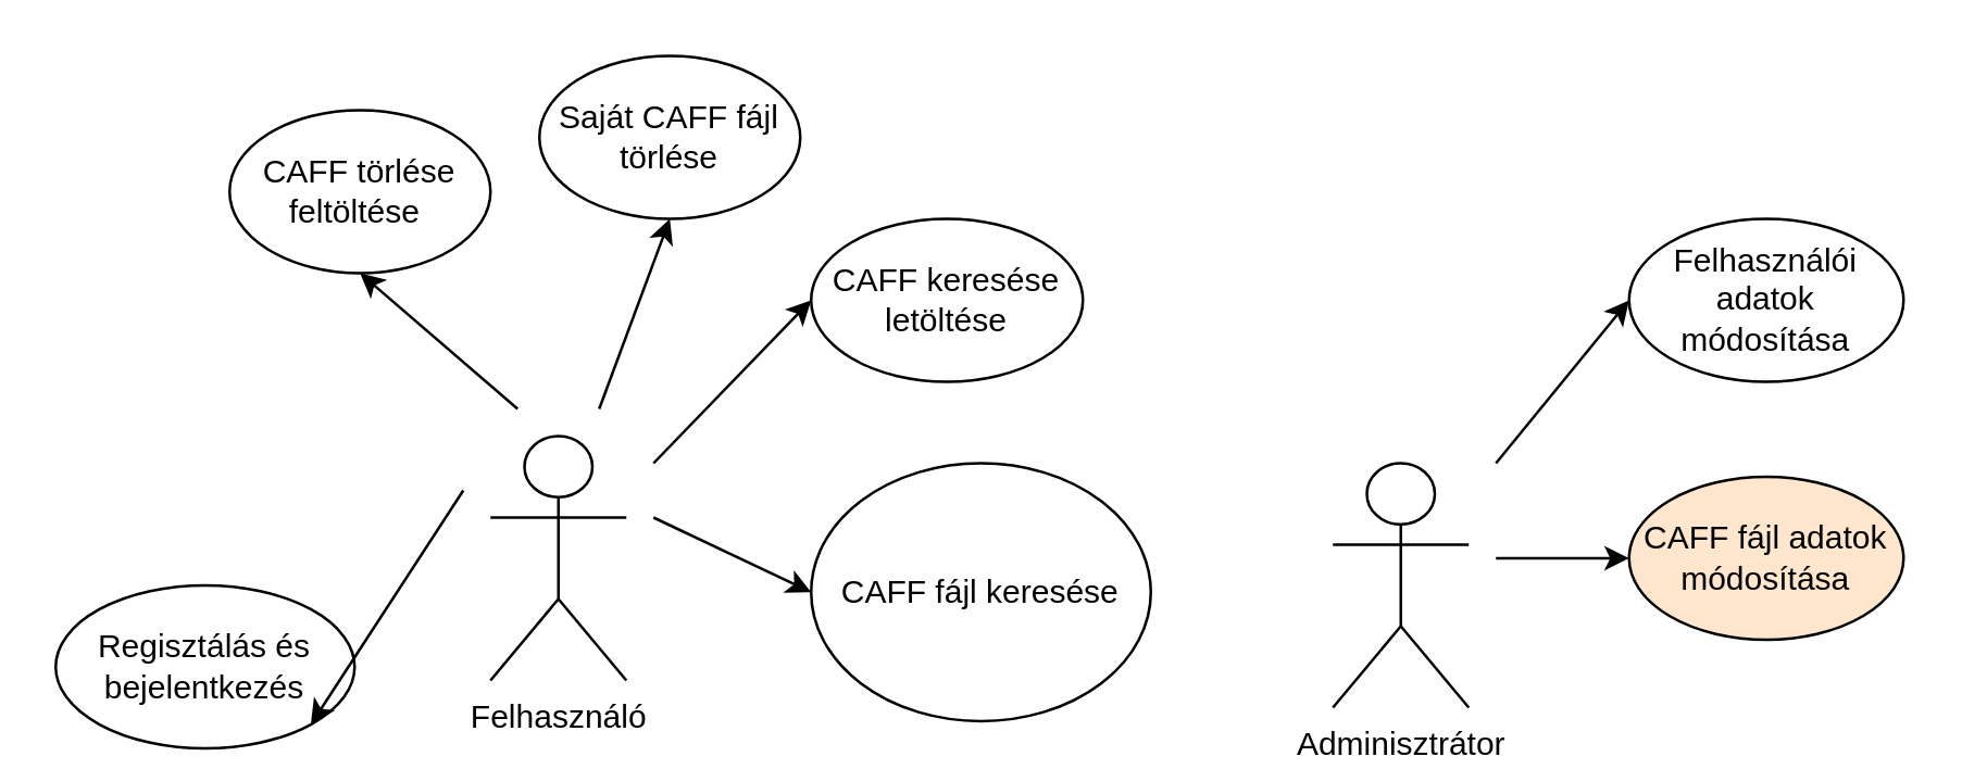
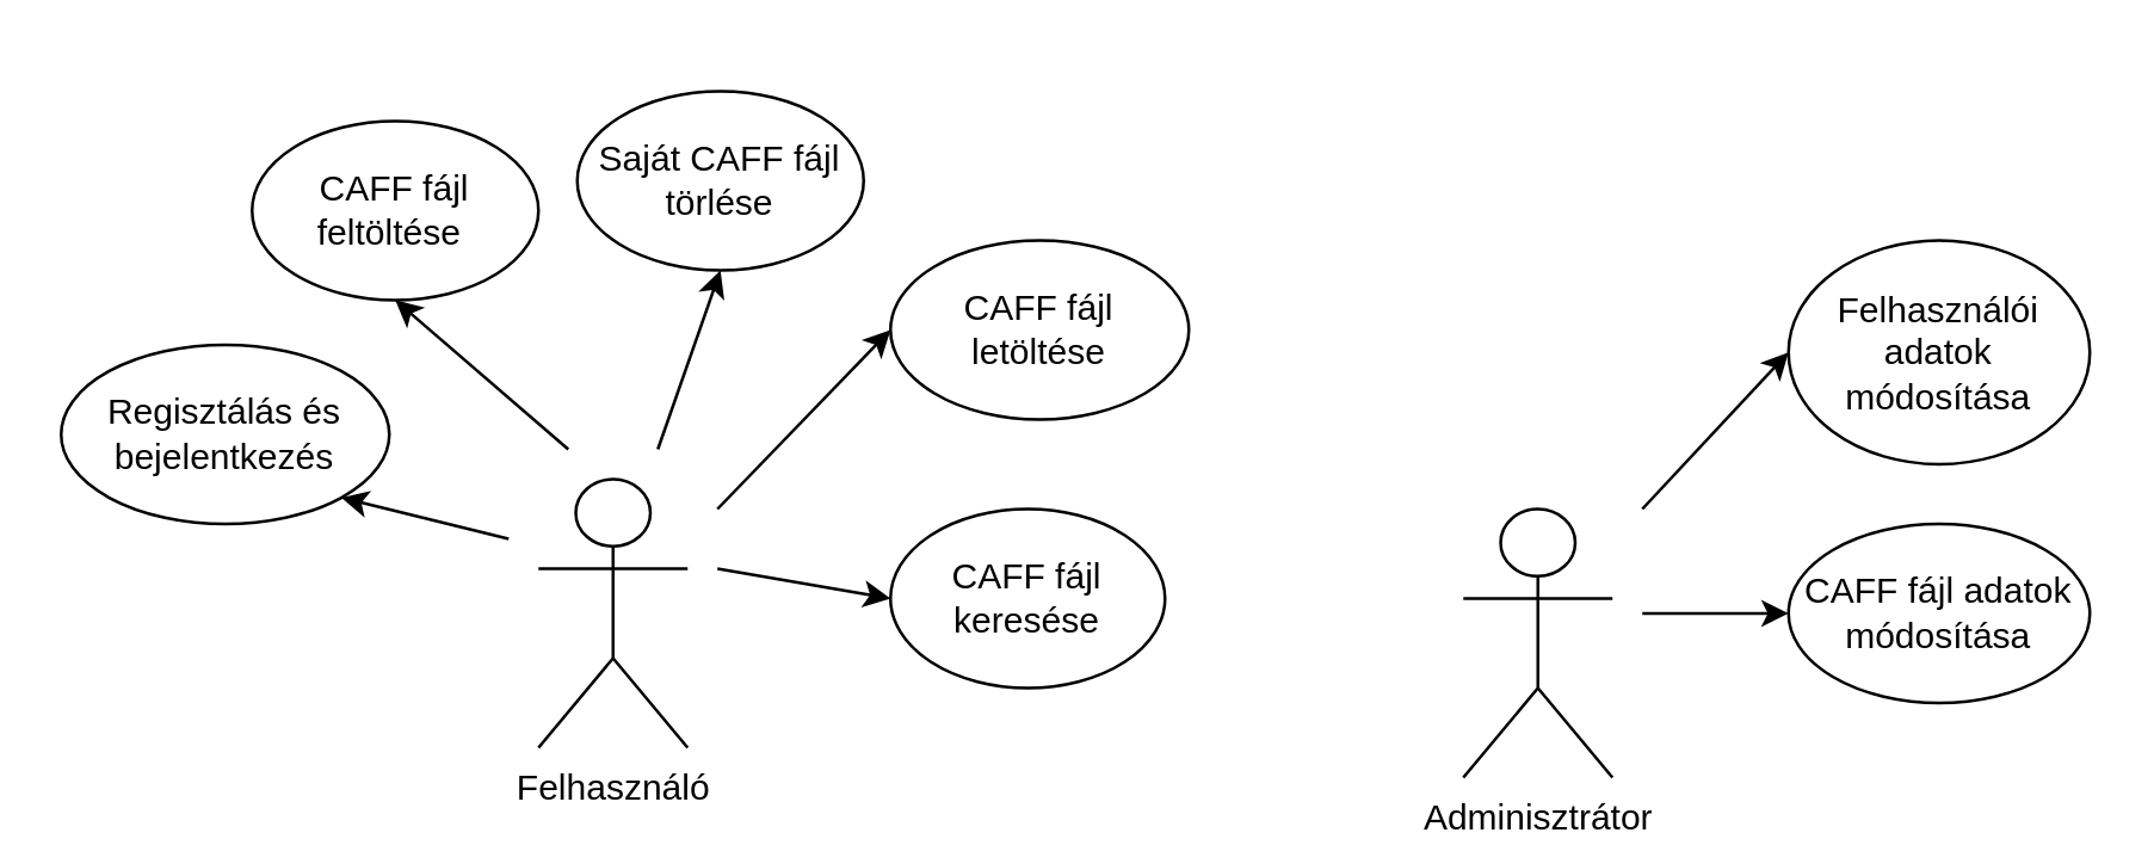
  <mxCell id="0" />
  <mxCell id="1" parent="0" />
  <mxCell id="2" value="Felhasználó" style="shape=umlActor;verticalLabelPosition=bottom;labelBackgroundColor=#ffffff;verticalAlign=top;html=1;outlineConnect=0;" parent="1" vertex="1"><mxGeometry x="180" y="160" width="50" height="90" as="geometry" /></mxCell>
  <mxCell id="3" value="Adminisztrátor" style="shape=umlActor;verticalLabelPosition=bottom;labelBackgroundColor=#ffffff;verticalAlign=top;html=1;outlineConnect=0;" parent="1" vertex="1"><mxGeometry x="490" y="170" width="50" height="90" as="geometry" /></mxCell>
- <mxCell id="4" value="Regisztálás és bejelentkezés" style="ellipse;whiteSpace=wrap;html=1;" parent="1" vertex="1"><mxGeometry x="20" y="215" width="110" height="60" as="geometry" /></mxCell>
- <mxCell id="5" value="CAFF fájl keresése" style="ellipse;whiteSpace=wrap;html=1;" parent="1" vertex="1"><mxGeometry x="298" y="170" width="125" height="95" as="geometry" /></mxCell>
- <mxCell id="6" value="CAFF törlése feltöltése&amp;nbsp;" style="ellipse;whiteSpace=wrap;html=1;" parent="1" vertex="1"><mxGeometry x="84" y="40" width="96" height="60" as="geometry" /></mxCell>
- <mxCell id="7" value="CAFF keresése letöltése" style="ellipse;whiteSpace=wrap;html=1;" parent="1" vertex="1"><mxGeometry x="298" y="80" width="100" height="60" as="geometry" /></mxCell>
+ <mxCell id="4" value="Regisztálás és bejelentkezés" style="ellipse;whiteSpace=wrap;html=1;" parent="1" vertex="1"><mxGeometry x="20" y="115" width="110" height="60" as="geometry" /></mxCell>
+ <mxCell id="5" value="CAFF fájl keresése" style="ellipse;whiteSpace=wrap;html=1;" parent="1" vertex="1"><mxGeometry x="298" y="170" width="92" height="60" as="geometry" /></mxCell>
+ <mxCell id="6" value="CAFF fájl feltöltése&amp;nbsp;" style="ellipse;whiteSpace=wrap;html=1;" parent="1" vertex="1"><mxGeometry x="84" y="40" width="96" height="60" as="geometry" /></mxCell>
+ <mxCell id="7" value="CAFF fájl letöltése" style="ellipse;whiteSpace=wrap;html=1;" parent="1" vertex="1"><mxGeometry x="298" y="80" width="100" height="60" as="geometry" /></mxCell>
  <mxCell id="8" value="" style="endArrow=classic;html=1;entryX=0;entryY=0.5;entryDx=0;entryDy=0;" parent="1" target="7" edge="1"><mxGeometry width="50" height="50" relative="1" as="geometry"><mxPoint x="240" y="170" as="sourcePoint" /><mxPoint x="270" y="110" as="targetPoint" /></mxGeometry></mxCell>
  <mxCell id="9" value="" style="endArrow=classic;html=1;entryX=0;entryY=0.5;entryDx=0;entryDy=0;" parent="1" target="5" edge="1"><mxGeometry width="50" height="50" relative="1" as="geometry"><mxPoint x="240" y="190" as="sourcePoint" /><mxPoint x="308" y="120" as="targetPoint" /></mxGeometry></mxCell>
  <mxCell id="10" value="" style="endArrow=classic;html=1;entryX=0.5;entryY=1;entryDx=0;entryDy=0;" parent="1" target="6" edge="1"><mxGeometry width="50" height="50" relative="1" as="geometry"><mxPoint x="190" y="150" as="sourcePoint" /><mxPoint x="308" y="120" as="targetPoint" /></mxGeometry></mxCell>
  <mxCell id="11" value="" style="endArrow=classic;html=1;entryX=1;entryY=1;entryDx=0;entryDy=0;" parent="1" target="4" edge="1"><mxGeometry width="50" height="50" relative="1" as="geometry"><mxPoint x="170" y="180" as="sourcePoint" /><mxPoint x="160" y="160" as="targetPoint" /></mxGeometry></mxCell>
- <mxCell id="12" value="Felhasználói adatok módosítása" style="ellipse;whiteSpace=wrap;html=1;" parent="1" vertex="1"><mxGeometry x="599" y="80" width="101" height="60" as="geometry" /></mxCell>
- <mxCell id="13" value="CAFF fájl adatok módosítása" style="ellipse;whiteSpace=wrap;html=1;fillColor=#ffe6cc;" parent="1" vertex="1"><mxGeometry x="599" y="175" width="101" height="60" as="geometry" /></mxCell>
+ <mxCell id="12" value="Felhasználói adatok módosítása" style="ellipse;whiteSpace=wrap;html=1;" parent="1" vertex="1"><mxGeometry x="599" y="80" width="101" height="75" as="geometry" /></mxCell>
+ <mxCell id="13" value="CAFF fájl adatok módosítása" style="ellipse;whiteSpace=wrap;html=1;" parent="1" vertex="1"><mxGeometry x="599" y="175" width="101" height="60" as="geometry" /></mxCell>
  <mxCell id="14" value="" style="endArrow=classic;html=1;entryX=0;entryY=0.5;entryDx=0;entryDy=0;" parent="1" target="12" edge="1"><mxGeometry width="50" height="50" relative="1" as="geometry"><mxPoint x="550" y="170" as="sourcePoint" /><mxPoint x="584" y="160" as="targetPoint" /></mxGeometry></mxCell>
  <mxCell id="15" value="" style="endArrow=classic;html=1;entryX=0;entryY=0.5;entryDx=0;entryDy=0;" parent="1" target="13" edge="1"><mxGeometry width="50" height="50" relative="1" as="geometry"><mxPoint x="550" y="205" as="sourcePoint" /><mxPoint x="584" y="250" as="targetPoint" /></mxGeometry></mxCell>
- <mxCell id="16" value="Saját CAFF fájl törlése" style="ellipse;whiteSpace=wrap;html=1;" vertex="1" parent="1"><mxGeometry x="198" y="20" width="96" height="60" as="geometry" /></mxCell>
+ <mxCell id="16" value="Saját CAFF fájl törlése" style="ellipse;whiteSpace=wrap;html=1;" vertex="1" parent="1"><mxGeometry x="193" y="30" width="96" height="60" as="geometry" /></mxCell>
  <mxCell id="17" value="" style="endArrow=classic;html=1;entryX=0.5;entryY=1;entryDx=0;entryDy=0;" edge="1" parent="1" target="16"><mxGeometry width="50" height="50" relative="1" as="geometry"><mxPoint x="220" y="150" as="sourcePoint" /><mxPoint x="172" y="100" as="targetPoint" /></mxGeometry></mxCell>
